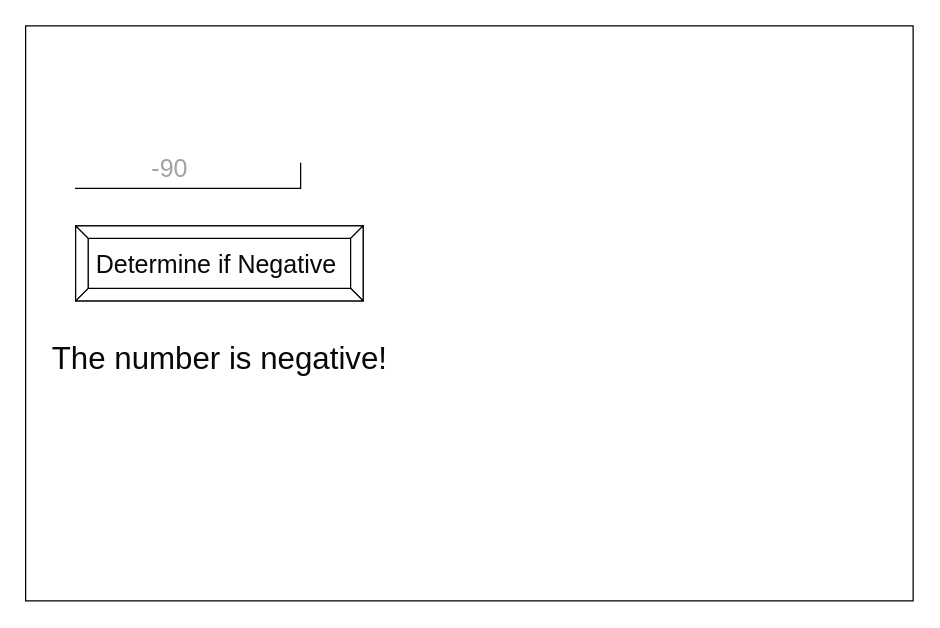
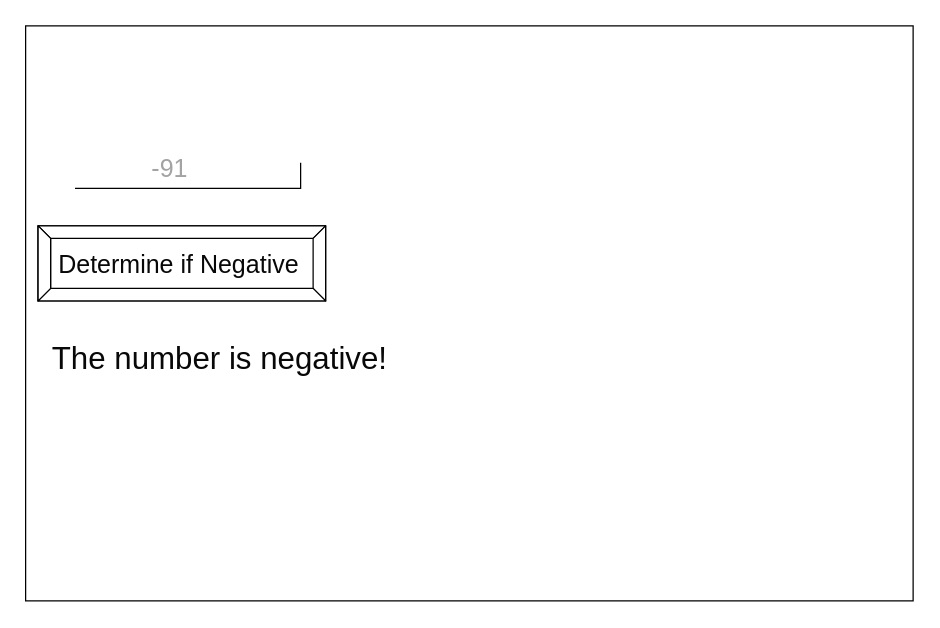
  <mxCell id="0" />
  <mxCell id="1" parent="0" />
  <mxCell id="2" value="" style="verticalLabelPosition=bottom;verticalAlign=top;html=1;shape=mxgraph.basic.rect;fillColor2=none;strokeWidth=1;size=20;indent=5;" vertex="1" parent="1"><mxGeometry x="20" y="20" width="710" height="460" as="geometry" /></mxCell>
  <mxCell id="3" value="" style="shape=partialRectangle;whiteSpace=wrap;html=1;top=0;left=0;fillColor=none;fontSize=30;strokeWidth=1;" vertex="1" parent="1"><mxGeometry x="60" y="130" width="180" height="20" as="geometry" /></mxCell>
- <mxCell id="4" value="&lt;font style=&quot;font-size: 20px&quot;&gt;-90&lt;/font&gt;" style="text;html=1;align=center;verticalAlign=middle;resizable=0;points=[];autosize=1;strokeColor=none;fillColor=none;fontSize=30;fontColor=#A3A3A3;" vertex="1" parent="1"><mxGeometry x="115" y="110" width="40" height="40" as="geometry" /></mxCell>
- <mxCell id="5" value="&lt;font color=&quot;#080808&quot;&gt;Determine if Negative&amp;nbsp;&lt;/font&gt;" style="labelPosition=center;verticalLabelPosition=middle;align=center;html=1;shape=mxgraph.basic.button;dx=10;fontSize=20;fontColor=#A3A3A3;strokeWidth=1;" vertex="1" parent="1"><mxGeometry x="60" y="180" width="230" height="60" as="geometry" /></mxCell>
+ <mxCell id="4" value="&lt;font style=&quot;font-size: 20px&quot;&gt;-91&lt;/font&gt;" style="text;html=1;align=center;verticalAlign=middle;resizable=0;points=[];autosize=1;strokeColor=none;fillColor=none;fontSize=30;fontColor=#A3A3A3;" vertex="1" parent="1"><mxGeometry x="115" y="110" width="40" height="40" as="geometry" /></mxCell>
+ <mxCell id="5" value="&lt;font color=&quot;#080808&quot;&gt;Determine if Negative&amp;nbsp;&lt;/font&gt;" style="labelPosition=center;verticalLabelPosition=middle;align=center;html=1;shape=mxgraph.basic.button;dx=10;fontSize=20;fontColor=#A3A3A3;strokeWidth=1;" vertex="1" parent="1"><mxGeometry x="30" y="180" width="230" height="60" as="geometry" /></mxCell>
  <mxCell id="6" value="&lt;font style=&quot;font-size: 25px&quot;&gt;The number is negative!&lt;/font&gt;" style="text;html=1;align=center;verticalAlign=middle;resizable=0;points=[];autosize=1;strokeColor=none;fillColor=none;fontSize=20;fontColor=#080808;" vertex="1" parent="1"><mxGeometry x="30" y="270" width="290" height="30" as="geometry" /></mxCell>
